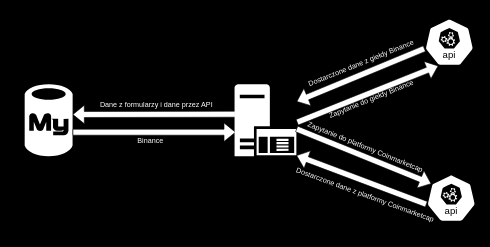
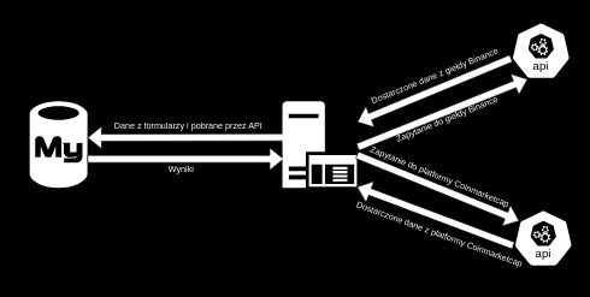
  <mxCell id="0" />
  <mxCell id="1" parent="0" />
  <mxCell id="2" value="" style="rounded=0;whiteSpace=wrap;html=1;fillColor=#000000;" vertex="1" parent="1"><mxGeometry x="20" y="20" width="770" height="370" as="geometry" /></mxCell>
  <mxCell id="3" value="" style="verticalLabelPosition=bottom;html=1;verticalAlign=top;align=center;strokeColor=none;shape=mxgraph.azure.mysql_database;labelBackgroundColor=none;rounded=0;" vertex="1" parent="1"><mxGeometry x="40" y="140" width="80" height="120" as="geometry" /></mxCell>
  <mxCell id="4" value="" style="aspect=fixed;html=1;dashed=0;whitespace=wrap;points=[[0.005,0.63,0],[0.1,0.2,0],[0.9,0.2,0],[0.5,0,0],[0.995,0.63,0],[0.72,0.99,0],[0.5,1,0],[0.28,0.99,0]];shape=mxgraph.kubernetes.icon2;kubernetesLabel=1;prIcon=api;labelBackgroundColor=none;rounded=0;" vertex="1" parent="1"><mxGeometry x="706.67" y="30" width="83.33" height="80" as="geometry" /></mxCell>
  <mxCell id="5" value="" style="aspect=fixed;html=1;dashed=0;whitespace=wrap;points=[[0.005,0.63,0],[0.1,0.2,0],[0.9,0.2,0],[0.5,0,0],[0.995,0.63,0],[0.72,0.99,0],[0.5,1,0],[0.28,0.99,0]];shape=mxgraph.kubernetes.icon2;kubernetesLabel=1;prIcon=api;labelBackgroundColor=none;rounded=0;" vertex="1" parent="1"><mxGeometry x="709.92" y="290" width="83.33" height="80" as="geometry" /></mxCell>
  <mxCell id="6" value="" style="shape=flexArrow;endArrow=classic;html=1;rounded=0;exitX=0.021;exitY=0.169;exitDx=0;exitDy=0;exitPerimeter=0;fillColor=default;entryX=0.995;entryY=0.23;entryDx=0;entryDy=0;entryPerimeter=0;" edge="1" parent="1"><mxGeometry width="50" height="50" relative="1" as="geometry"><mxPoint x="391.975" y="190" as="sourcePoint" /><mxPoint x="120" y="190.49" as="targetPoint" /></mxGeometry></mxCell>
  <mxCell id="7" value="" style="shape=flexArrow;endArrow=classic;html=1;rounded=0;exitX=0.021;exitY=0.169;exitDx=0;exitDy=0;exitPerimeter=0;fillColor=default;entryX=1;entryY=0.13;entryDx=0;entryDy=0;entryPerimeter=0;" edge="1" parent="1"><mxGeometry width="50" height="50" relative="1" as="geometry"><mxPoint x="120" y="220" as="sourcePoint" /><mxPoint x="392" y="220" as="targetPoint" /></mxGeometry></mxCell>
  <mxCell id="8" value="" style="endArrow=classic;html=1;rounded=0;" edge="1" parent="1"><mxGeometry relative="1" as="geometry"><mxPoint x="460" y="120" as="sourcePoint" /><mxPoint x="560" y="120" as="targetPoint" /></mxGeometry></mxCell>
  <mxCell id="9" value="" style="shape=flexArrow;endArrow=classic;html=1;rounded=0;exitX=1.009;exitY=0.53;exitDx=0;exitDy=0;exitPerimeter=0;fillColor=default;entryX=0.28;entryY=0.99;entryDx=0;entryDy=0;entryPerimeter=0;" edge="1" parent="1" source="10" target="4"><mxGeometry width="50" height="50" relative="1" as="geometry"><mxPoint x="765.175" y="170" as="sourcePoint" /><mxPoint x="493.2" y="170.49" as="targetPoint" /></mxGeometry></mxCell>
  <mxCell id="10" value="" style="aspect=fixed;pointerEvents=1;shadow=0;dashed=0;html=1;strokeColor=none;labelPosition=center;verticalLabelPosition=bottom;verticalAlign=top;align=center;shape=mxgraph.mscae.enterprise.application_server;labelBackgroundColor=none;rounded=0;" vertex="1" parent="1"><mxGeometry x="390" y="140" width="103.2" height="120" as="geometry" /></mxCell>
  <mxCell id="11" value="" style="shape=flexArrow;endArrow=classic;html=1;rounded=0;fillColor=default;entryX=1.004;entryY=0.241;entryDx=0;entryDy=0;entryPerimeter=0;exitX=0.005;exitY=0.63;exitDx=0;exitDy=0;exitPerimeter=0;" edge="1" parent="1" source="4" target="10"><mxGeometry width="50" height="50" relative="1" as="geometry"><mxPoint x="664" y="100" as="sourcePoint" /><mxPoint x="475" y="175" as="targetPoint" /></mxGeometry></mxCell>
  <mxCell id="12" value="" style="shape=flexArrow;endArrow=classic;html=1;rounded=0;exitX=1;exitY=0.62;exitDx=0;exitDy=0;exitPerimeter=0;fillColor=default;entryX=0.1;entryY=0.2;entryDx=0;entryDy=0;entryPerimeter=0;" edge="1" parent="1" source="10" target="5"><mxGeometry width="50" height="50" relative="1" as="geometry"><mxPoint x="504" y="345" as="sourcePoint" /><mxPoint x="693" y="270" as="targetPoint" /></mxGeometry></mxCell>
  <mxCell id="13" value="" style="shape=flexArrow;endArrow=classic;html=1;rounded=0;fillColor=default;entryX=1;entryY=0.99;entryDx=0;entryDy=0;entryPerimeter=0;exitX=0.005;exitY=0.63;exitDx=0;exitDy=0;exitPerimeter=0;" edge="1" parent="1" source="5" target="10"><mxGeometry width="50" height="50" relative="1" as="geometry"><mxPoint x="660" y="330" as="sourcePoint" /><mxPoint x="485" y="250" as="targetPoint" /></mxGeometry></mxCell>
  <mxCell id="14" value="Dostarczone dane z giełdy Binance" style="text;html=1;strokeColor=none;fillColor=none;align=center;verticalAlign=middle;whiteSpace=wrap;rounded=0;fontColor=#FFFFFF;rotation=-22;" vertex="1" parent="1"><mxGeometry x="493.2" y="90" width="216.72" height="30" as="geometry" /></mxCell>
  <mxCell id="15" value="Zapytanie do giełdy Binance" style="text;html=1;strokeColor=none;fillColor=none;align=center;verticalAlign=middle;whiteSpace=wrap;rounded=0;fontColor=#FFFFFF;rotation=-22;" vertex="1" parent="1"><mxGeometry x="510" y="150" width="216.72" height="30" as="geometry" /></mxCell>
  <mxCell id="16" value="Zapytanie do platformy Coinmarketcap" style="text;html=1;strokeColor=none;fillColor=none;align=center;verticalAlign=middle;whiteSpace=wrap;rounded=0;fontColor=#FFFFFF;rotation=22;" vertex="1" parent="1"><mxGeometry x="500" y="230" width="216.72" height="30" as="geometry" /></mxCell>
  <mxCell id="17" value="Dostarczone dane z platformy Coinmarketcap" style="text;html=1;strokeColor=none;fillColor=none;align=center;verticalAlign=middle;whiteSpace=wrap;rounded=0;fontColor=#FFFFFF;rotation=20;" vertex="1" parent="1"><mxGeometry x="473.33" y="310" width="270.05" height="30" as="geometry" /></mxCell>
- <mxCell id="18" value="Dane z formularzy i dane przez API" style="text;html=1;strokeColor=none;fillColor=none;align=center;verticalAlign=middle;whiteSpace=wrap;rounded=0;fontColor=#FFFFFF;" vertex="1" parent="1"><mxGeometry x="140" y="160" width="240" height="30" as="geometry" /></mxCell>
- <mxCell id="19" value="Binance" style="text;html=1;strokeColor=none;fillColor=none;align=center;verticalAlign=middle;whiteSpace=wrap;rounded=0;fontColor=#FFFFFF;" vertex="1" parent="1"><mxGeometry x="130" y="220" width="240" height="30" as="geometry" /></mxCell>
+ <mxCell id="18" value="Dane z formularzy i pobrane przez API" style="text;html=1;strokeColor=none;fillColor=none;align=center;verticalAlign=middle;whiteSpace=wrap;rounded=0;fontColor=#FFFFFF;" vertex="1" parent="1"><mxGeometry x="140" y="160" width="240" height="30" as="geometry" /></mxCell>
+ <mxCell id="19" value="Wyniki" style="text;html=1;strokeColor=none;fillColor=none;align=center;verticalAlign=middle;whiteSpace=wrap;rounded=0;fontColor=#FFFFFF;" vertex="1" parent="1"><mxGeometry x="130" y="220" width="240" height="30" as="geometry" /></mxCell>
